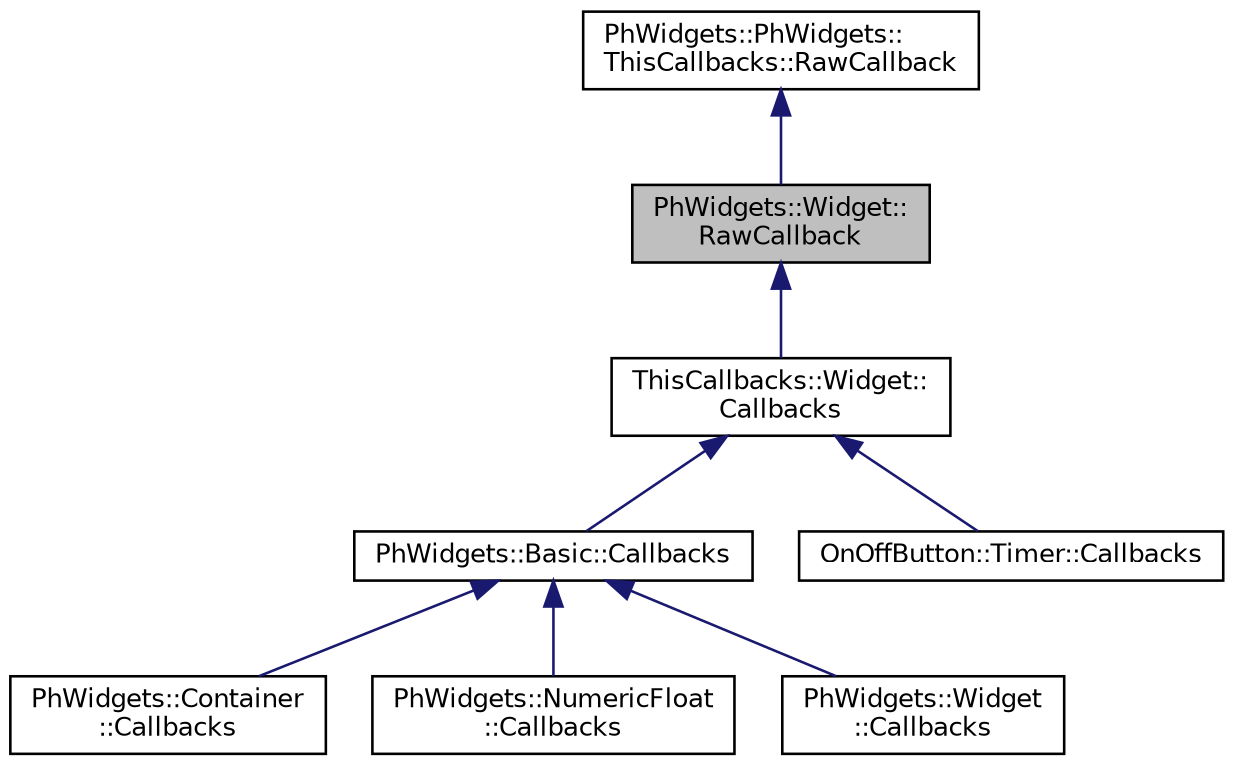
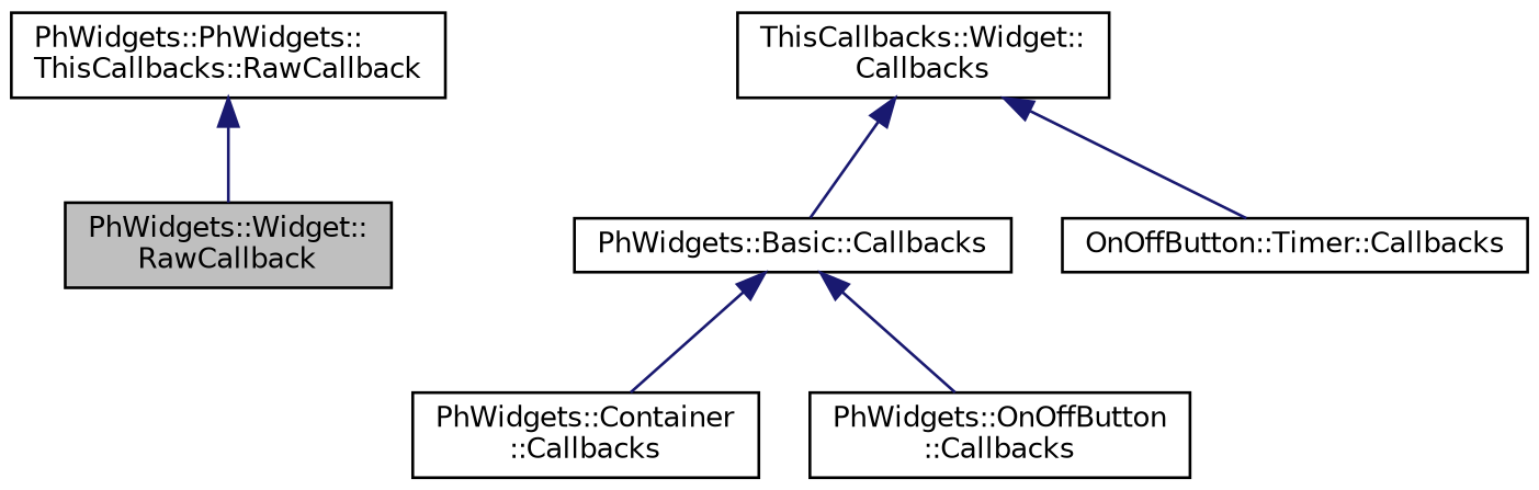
  digraph {
    rankdir=TB
    node [color=black fillcolor=white fontname=Helvetica fontsize=10 shape=record style=filled]
    edge [color=midnightblue dir=back fontname=Helvetica fontsize=10 labelfontname=Helvetica labelfontsize=10 style=solid]
    n1 [fillcolor=grey75 fontcolor=black height=0.2 label="PhWidgets::Widget::\lRawCallback" width=0.4]
    n2 [height=0.2 label="ThisCallbacks::Widget::\lCallbacks" width=0.4]
    n3 [height=0.2 label="PhWidgets::Basic::Callbacks" width=0.4]
    n4 [height=0.2 label="OnOffButton::Timer::Callbacks" width=0.4]
    n5 [height=0.2 label="PhWidgets::PhWidgets::\lThisCallbacks::RawCallback" width=0.4]
    n6 [height=0.2 label="PhWidgets::Container\l::Callbacks" width=0.4]
-   n7 [height=0.2 label="PhWidgets::NumericFloat\l::Callbacks" width=0.4]
-   n8 [height=0.2 label="PhWidgets::Widget\l::Callbacks" width=0.4]
-   n1 -> n2
+   n8 [height=0.2 label="PhWidgets::OnOffButton\l::Callbacks" width=0.4]
    n2 -> n3
    n2 -> n4
    n3 -> n6
-   n3 -> n7
    n3 -> n8
    n5 -> n1
  }
